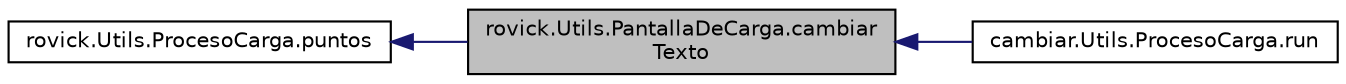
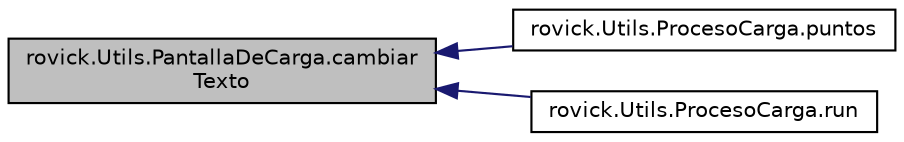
  digraph {
    rankdir=LR
    node [color=black fillcolor=white fontname=Helvetica fontsize=10 shape=record style=filled]
    edge [color=midnightblue dir=back fontname=Helvetica fontsize=10 labelfontname=Helvetica labelfontsize=10 style=solid]
    n1 [fillcolor=grey75 fontcolor=black height=0.2 label="rovick.Utils.PantallaDeCarga.cambiar\lTexto" width=0.4]
    n2 [height=0.2 label="rovick.Utils.ProcesoCarga.puntos" width=0.4]
-   n3 [height=0.2 label="cambiar.Utils.ProcesoCarga.run" width=0.4]
-   n2 -> n1
+   n3 [height=0.2 label="rovick.Utils.ProcesoCarga.run" width=0.4]
+   n1 -> n2
    n1 -> n3
  }
